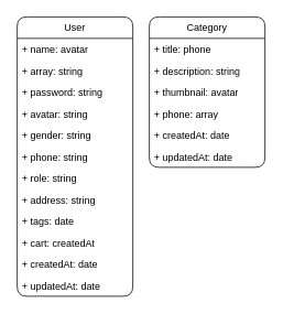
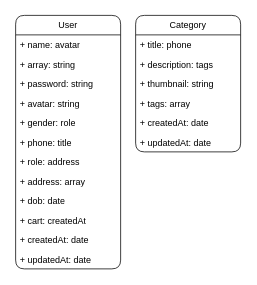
  <mxCell id="0" />
  <mxCell id="1" parent="0" />
  <mxCell id="2" value="User" style="swimlane;fontStyle=0;childLayout=stackLayout;horizontal=1;startSize=26;fillColor=none;horizontalStack=0;resizeParent=1;resizeParentMax=0;resizeLast=0;collapsible=1;marginBottom=0;whiteSpace=wrap;html=1;rounded=1;" vertex="1" parent="1"><mxGeometry x="20" y="20" width="140" height="338" as="geometry"><mxRectangle x="40" y="280" width="70" height="30" as="alternateBounds" /></mxGeometry></mxCell>
  <mxCell id="3" value="+ name: avatar" style="text;strokeColor=none;fillColor=none;align=left;verticalAlign=top;spacingLeft=4;spacingRight=4;overflow=hidden;rotatable=0;points=[[0,0.5],[1,0.5]];portConstraint=eastwest;whiteSpace=wrap;html=1;rounded=1;" vertex="1" parent="2"><mxGeometry y="26" width="140" height="26" as="geometry" /></mxCell>
  <mxCell id="4" value="+ array: string" style="text;strokeColor=none;fillColor=none;align=left;verticalAlign=top;spacingLeft=4;spacingRight=4;overflow=hidden;rotatable=0;points=[[0,0.5],[1,0.5]];portConstraint=eastwest;whiteSpace=wrap;html=1;rounded=1;" vertex="1" parent="2"><mxGeometry y="52" width="140" height="26" as="geometry" /></mxCell>
  <mxCell id="5" value="+ password: string" style="text;strokeColor=none;fillColor=none;align=left;verticalAlign=top;spacingLeft=4;spacingRight=4;overflow=hidden;rotatable=0;points=[[0,0.5],[1,0.5]];portConstraint=eastwest;whiteSpace=wrap;html=1;rounded=1;" vertex="1" parent="2"><mxGeometry y="78" width="140" height="26" as="geometry" /></mxCell>
  <mxCell id="6" value="+ avatar: string" style="text;strokeColor=none;fillColor=none;align=left;verticalAlign=top;spacingLeft=4;spacingRight=4;overflow=hidden;rotatable=0;points=[[0,0.5],[1,0.5]];portConstraint=eastwest;whiteSpace=wrap;html=1;rounded=1;" vertex="1" parent="2"><mxGeometry y="104" width="140" height="26" as="geometry" /></mxCell>
- <mxCell id="7" value="+ gender: string" style="text;strokeColor=none;fillColor=none;align=left;verticalAlign=top;spacingLeft=4;spacingRight=4;overflow=hidden;rotatable=0;points=[[0,0.5],[1,0.5]];portConstraint=eastwest;whiteSpace=wrap;html=1;rounded=1;" vertex="1" parent="2"><mxGeometry y="130" width="140" height="26" as="geometry" /></mxCell>
- <mxCell id="8" value="+ phone: string" style="text;strokeColor=none;fillColor=none;align=left;verticalAlign=top;spacingLeft=4;spacingRight=4;overflow=hidden;rotatable=0;points=[[0,0.5],[1,0.5]];portConstraint=eastwest;whiteSpace=wrap;html=1;rounded=1;" vertex="1" parent="2"><mxGeometry y="156" width="140" height="26" as="geometry" /></mxCell>
- <mxCell id="9" value="+ role: string" style="text;strokeColor=none;fillColor=none;align=left;verticalAlign=top;spacingLeft=4;spacingRight=4;overflow=hidden;rotatable=0;points=[[0,0.5],[1,0.5]];portConstraint=eastwest;whiteSpace=wrap;html=1;rounded=1;" vertex="1" parent="2"><mxGeometry y="182" width="140" height="26" as="geometry" /></mxCell>
- <mxCell id="10" value="+ address: string" style="text;strokeColor=none;fillColor=none;align=left;verticalAlign=top;spacingLeft=4;spacingRight=4;overflow=hidden;rotatable=0;points=[[0,0.5],[1,0.5]];portConstraint=eastwest;whiteSpace=wrap;html=1;rounded=1;" vertex="1" parent="2"><mxGeometry y="208" width="140" height="26" as="geometry" /></mxCell>
- <mxCell id="11" value="+ tags: date" style="text;strokeColor=none;fillColor=none;align=left;verticalAlign=top;spacingLeft=4;spacingRight=4;overflow=hidden;rotatable=0;points=[[0,0.5],[1,0.5]];portConstraint=eastwest;whiteSpace=wrap;html=1;rounded=1;" vertex="1" parent="2"><mxGeometry y="234" width="140" height="26" as="geometry" /></mxCell>
+ <mxCell id="7" value="+ gender: role" style="text;strokeColor=none;fillColor=none;align=left;verticalAlign=top;spacingLeft=4;spacingRight=4;overflow=hidden;rotatable=0;points=[[0,0.5],[1,0.5]];portConstraint=eastwest;whiteSpace=wrap;html=1;rounded=1;" vertex="1" parent="2"><mxGeometry y="130" width="140" height="26" as="geometry" /></mxCell>
+ <mxCell id="8" value="+ phone: title" style="text;strokeColor=none;fillColor=none;align=left;verticalAlign=top;spacingLeft=4;spacingRight=4;overflow=hidden;rotatable=0;points=[[0,0.5],[1,0.5]];portConstraint=eastwest;whiteSpace=wrap;html=1;rounded=1;" vertex="1" parent="2"><mxGeometry y="156" width="140" height="26" as="geometry" /></mxCell>
+ <mxCell id="9" value="+ role: address" style="text;strokeColor=none;fillColor=none;align=left;verticalAlign=top;spacingLeft=4;spacingRight=4;overflow=hidden;rotatable=0;points=[[0,0.5],[1,0.5]];portConstraint=eastwest;whiteSpace=wrap;html=1;rounded=1;" vertex="1" parent="2"><mxGeometry y="182" width="140" height="26" as="geometry" /></mxCell>
+ <mxCell id="10" value="+ address: array" style="text;strokeColor=none;fillColor=none;align=left;verticalAlign=top;spacingLeft=4;spacingRight=4;overflow=hidden;rotatable=0;points=[[0,0.5],[1,0.5]];portConstraint=eastwest;whiteSpace=wrap;html=1;rounded=1;" vertex="1" parent="2"><mxGeometry y="208" width="140" height="26" as="geometry" /></mxCell>
+ <mxCell id="11" value="+ dob: date" style="text;strokeColor=none;fillColor=none;align=left;verticalAlign=top;spacingLeft=4;spacingRight=4;overflow=hidden;rotatable=0;points=[[0,0.5],[1,0.5]];portConstraint=eastwest;whiteSpace=wrap;html=1;rounded=1;" vertex="1" parent="2"><mxGeometry y="234" width="140" height="26" as="geometry" /></mxCell>
  <mxCell id="12" value="+ cart: createdAt" style="text;strokeColor=none;fillColor=none;align=left;verticalAlign=top;spacingLeft=4;spacingRight=4;overflow=hidden;rotatable=0;points=[[0,0.5],[1,0.5]];portConstraint=eastwest;whiteSpace=wrap;html=1;rounded=1;" vertex="1" parent="2"><mxGeometry y="260" width="140" height="26" as="geometry" /></mxCell>
  <mxCell id="13" value="+ createdAt: date" style="text;strokeColor=none;fillColor=none;align=left;verticalAlign=top;spacingLeft=4;spacingRight=4;overflow=hidden;rotatable=0;points=[[0,0.5],[1,0.5]];portConstraint=eastwest;whiteSpace=wrap;html=1;rounded=1;" vertex="1" parent="2"><mxGeometry y="286" width="140" height="26" as="geometry" /></mxCell>
  <mxCell id="14" value="+ updatedAt: date" style="text;strokeColor=none;fillColor=none;align=left;verticalAlign=top;spacingLeft=4;spacingRight=4;overflow=hidden;rotatable=0;points=[[0,0.5],[1,0.5]];portConstraint=eastwest;whiteSpace=wrap;html=1;rounded=1;" vertex="1" parent="2"><mxGeometry y="312" width="140" height="26" as="geometry" /></mxCell>
  <mxCell id="15" value="Category" style="swimlane;fontStyle=0;childLayout=stackLayout;horizontal=1;startSize=26;fillColor=none;horizontalStack=0;resizeParent=1;resizeParentMax=0;resizeLast=0;collapsible=1;marginBottom=0;whiteSpace=wrap;html=1;rounded=1;" vertex="1" parent="1"><mxGeometry x="180" y="20" width="140" height="182" as="geometry"><mxRectangle x="500" y="310" width="90" height="30" as="alternateBounds" /></mxGeometry></mxCell>
  <mxCell id="16" value="+ title: phone" style="text;strokeColor=none;fillColor=none;align=left;verticalAlign=top;spacingLeft=4;spacingRight=4;overflow=hidden;rotatable=0;points=[[0,0.5],[1,0.5]];portConstraint=eastwest;whiteSpace=wrap;html=1;rounded=1;" vertex="1" parent="15"><mxGeometry y="26" width="140" height="26" as="geometry" /></mxCell>
- <mxCell id="17" value="+ description: string" style="text;strokeColor=none;fillColor=none;align=left;verticalAlign=top;spacingLeft=4;spacingRight=4;overflow=hidden;rotatable=0;points=[[0,0.5],[1,0.5]];portConstraint=eastwest;whiteSpace=wrap;html=1;rounded=1;" vertex="1" parent="15"><mxGeometry y="52" width="140" height="26" as="geometry" /></mxCell>
- <mxCell id="18" value="+ thumbnail: avatar" style="text;strokeColor=none;fillColor=none;align=left;verticalAlign=top;spacingLeft=4;spacingRight=4;overflow=hidden;rotatable=0;points=[[0,0.5],[1,0.5]];portConstraint=eastwest;whiteSpace=wrap;html=1;rounded=1;" vertex="1" parent="15"><mxGeometry y="78" width="140" height="26" as="geometry" /></mxCell>
- <mxCell id="19" value="+ phone: array" style="text;strokeColor=none;fillColor=none;align=left;verticalAlign=top;spacingLeft=4;spacingRight=4;overflow=hidden;rotatable=0;points=[[0,0.5],[1,0.5]];portConstraint=eastwest;whiteSpace=wrap;html=1;rounded=1;" vertex="1" parent="15"><mxGeometry y="104" width="140" height="26" as="geometry" /></mxCell>
+ <mxCell id="17" value="+ description: tags" style="text;strokeColor=none;fillColor=none;align=left;verticalAlign=top;spacingLeft=4;spacingRight=4;overflow=hidden;rotatable=0;points=[[0,0.5],[1,0.5]];portConstraint=eastwest;whiteSpace=wrap;html=1;rounded=1;" vertex="1" parent="15"><mxGeometry y="52" width="140" height="26" as="geometry" /></mxCell>
+ <mxCell id="18" value="+ thumbnail: string" style="text;strokeColor=none;fillColor=none;align=left;verticalAlign=top;spacingLeft=4;spacingRight=4;overflow=hidden;rotatable=0;points=[[0,0.5],[1,0.5]];portConstraint=eastwest;whiteSpace=wrap;html=1;rounded=1;" vertex="1" parent="15"><mxGeometry y="78" width="140" height="26" as="geometry" /></mxCell>
+ <mxCell id="19" value="+ tags: array" style="text;strokeColor=none;fillColor=none;align=left;verticalAlign=top;spacingLeft=4;spacingRight=4;overflow=hidden;rotatable=0;points=[[0,0.5],[1,0.5]];portConstraint=eastwest;whiteSpace=wrap;html=1;rounded=1;" vertex="1" parent="15"><mxGeometry y="104" width="140" height="26" as="geometry" /></mxCell>
  <mxCell id="20" value="+ createdAt: date" style="text;strokeColor=none;fillColor=none;align=left;verticalAlign=top;spacingLeft=4;spacingRight=4;overflow=hidden;rotatable=0;points=[[0,0.5],[1,0.5]];portConstraint=eastwest;whiteSpace=wrap;html=1;rounded=1;" vertex="1" parent="15"><mxGeometry y="130" width="140" height="26" as="geometry" /></mxCell>
  <mxCell id="21" value="+ updatedAt: date" style="text;strokeColor=none;fillColor=none;align=left;verticalAlign=top;spacingLeft=4;spacingRight=4;overflow=hidden;rotatable=0;points=[[0,0.5],[1,0.5]];portConstraint=eastwest;whiteSpace=wrap;html=1;rounded=1;" vertex="1" parent="15"><mxGeometry y="156" width="140" height="26" as="geometry" /></mxCell>
